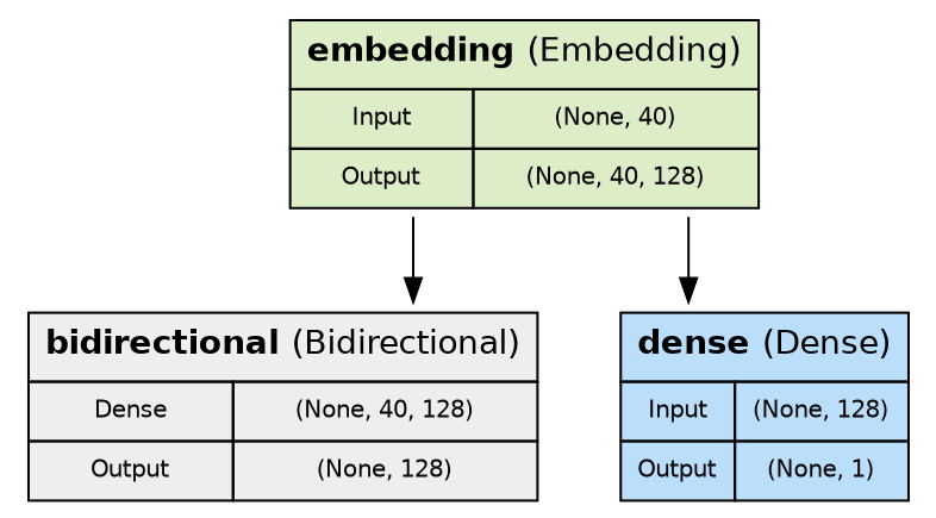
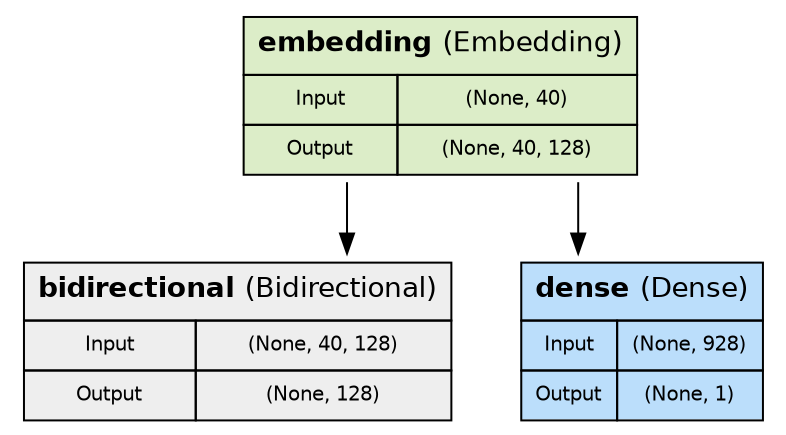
  digraph {
    concentrate=true
    rankdir=TB
    splines=ortho
    node [fontname=Helvetica shape=plaintext]
    n1 [label=<<TABLE BORDER="0" CELLBORDER="1" CELLSPACING="0" CELLPADDING="6" BGCOLOR="#dcedc8">   <TR><TD COLSPAN="2"><B>embedding</B> (Embedding)</TD></TR>   <TR><TD><FONT POINT-SIZE="10">Input</FONT></TD><TD><FONT POINT-SIZE="10">(None, 40)</FONT></TD></TR>   <TR><TD><FONT POINT-SIZE="10">Output</FONT></TD><TD><FONT POINT-SIZE="10">(None, 40, 128)</FONT></TD></TR> </TABLE>>]
-   n2 [label=<<TABLE BORDER="0" CELLBORDER="1" CELLSPACING="0" CELLPADDING="6" BGCOLOR="#eeeeee">   <TR><TD COLSPAN="2"><B>bidirectional</B> (Bidirectional)</TD></TR>   <TR><TD><FONT POINT-SIZE="10">Dense</FONT></TD><TD><FONT POINT-SIZE="10">(None, 40, 128)</FONT></TD></TR>   <TR><TD><FONT POINT-SIZE="10">Output</FONT></TD><TD><FONT POINT-SIZE="10">(None, 128)</FONT></TD></TR> </TABLE>>]
-   n3 [label=<<TABLE BORDER="0" CELLBORDER="1" CELLSPACING="0" CELLPADDING="6" BGCOLOR="#bbdefb">   <TR><TD COLSPAN="2"><B>dense</B> (Dense)</TD></TR>   <TR><TD><FONT POINT-SIZE="10">Input</FONT></TD><TD><FONT POINT-SIZE="10">(None, 128)</FONT></TD></TR>   <TR><TD><FONT POINT-SIZE="10">Output</FONT></TD><TD><FONT POINT-SIZE="10">(None, 1)</FONT></TD></TR> </TABLE>>]
+   n2 [label=<<TABLE BORDER="0" CELLBORDER="1" CELLSPACING="0" CELLPADDING="6" BGCOLOR="#eeeeee">   <TR><TD COLSPAN="2"><B>bidirectional</B> (Bidirectional)</TD></TR>   <TR><TD><FONT POINT-SIZE="10">Input</FONT></TD><TD><FONT POINT-SIZE="10">(None, 40, 128)</FONT></TD></TR>   <TR><TD><FONT POINT-SIZE="10">Output</FONT></TD><TD><FONT POINT-SIZE="10">(None, 128)</FONT></TD></TR> </TABLE>>]
+   n3 [label=<<TABLE BORDER="0" CELLBORDER="1" CELLSPACING="0" CELLPADDING="6" BGCOLOR="#bbdefb">   <TR><TD COLSPAN="2"><B>dense</B> (Dense)</TD></TR>   <TR><TD><FONT POINT-SIZE="10">Input</FONT></TD><TD><FONT POINT-SIZE="10">(None, 928)</FONT></TD></TR>   <TR><TD><FONT POINT-SIZE="10">Output</FONT></TD><TD><FONT POINT-SIZE="10">(None, 1)</FONT></TD></TR> </TABLE>>]
    n1 -> n2
    n1 -> n3
  }
